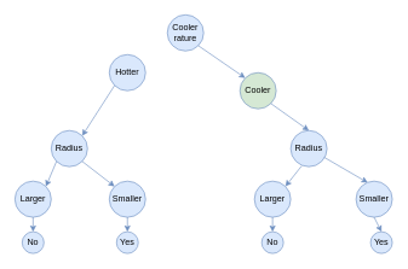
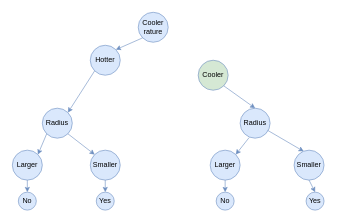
  <mxCell id="0" />
  <mxCell id="1" parent="0" />
  <mxCell id="2" value="Cooler&lt;br&gt;rature" style="ellipse;whiteSpace=wrap;html=1;aspect=fixed;fillColor=#dae8fc;strokeColor=#6c8ebf;" vertex="1" parent="1"><mxGeometry x="230" y="20" width="50" height="50" as="geometry" /></mxCell>
  <mxCell id="3" value="Cooler" style="ellipse;whiteSpace=wrap;html=1;aspect=fixed;fillColor=#d5e8d4;strokeColor=#6c8ebf;" vertex="1" parent="1"><mxGeometry x="330" y="100" width="50" height="50" as="geometry" /></mxCell>
  <mxCell id="4" value="Hotter" style="ellipse;whiteSpace=wrap;html=1;aspect=fixed;fillColor=#dae8fc;strokeColor=#6c8ebf;" vertex="1" parent="1"><mxGeometry x="150" y="75" width="50" height="50" as="geometry" /></mxCell>
  <mxCell id="5" value="Radius" style="ellipse;whiteSpace=wrap;html=1;aspect=fixed;fillColor=#dae8fc;strokeColor=#6c8ebf;" vertex="1" parent="1"><mxGeometry x="70" y="180" width="50" height="50" as="geometry" /></mxCell>
  <mxCell id="6" value="Radius" style="ellipse;whiteSpace=wrap;html=1;aspect=fixed;fillColor=#dae8fc;strokeColor=#6c8ebf;" vertex="1" parent="1"><mxGeometry x="400" y="180" width="50" height="50" as="geometry" /></mxCell>
  <mxCell id="7" value="Larger" style="ellipse;whiteSpace=wrap;html=1;aspect=fixed;fillColor=#dae8fc;strokeColor=#6c8ebf;" vertex="1" parent="1"><mxGeometry x="20" y="250" width="50" height="50" as="geometry" /></mxCell>
  <mxCell id="8" value="Smaller" style="ellipse;whiteSpace=wrap;html=1;aspect=fixed;fillColor=#dae8fc;strokeColor=#6c8ebf;" vertex="1" parent="1"><mxGeometry x="150" y="250" width="50" height="50" as="geometry" /></mxCell>
  <mxCell id="9" value="Larger" style="ellipse;whiteSpace=wrap;html=1;aspect=fixed;fillColor=#dae8fc;strokeColor=#6c8ebf;" vertex="1" parent="1"><mxGeometry x="350" y="250" width="50" height="50" as="geometry" /></mxCell>
  <mxCell id="10" value="Smaller" style="ellipse;whiteSpace=wrap;html=1;aspect=fixed;fillColor=#dae8fc;strokeColor=#6c8ebf;" vertex="1" parent="1"><mxGeometry x="490" y="250" width="50" height="50" as="geometry" /></mxCell>
+ <mxCell id="11" value="" style="endArrow=classic;html=1;rounded=0;exitX=0;exitY=1;exitDx=0;exitDy=0;entryX=1;entryY=0;entryDx=0;entryDy=0;fillColor=#dae8fc;strokeColor=#6c8ebf;" edge="1" parent="1" source="2" target="4"><mxGeometry width="50" height="50" relative="1" as="geometry"><mxPoint x="-30" y="100" as="sourcePoint" /><mxPoint x="20" y="50" as="targetPoint" /></mxGeometry></mxCell>
  <mxCell id="12" value="" style="endArrow=classic;html=1;rounded=0;exitX=0;exitY=1;exitDx=0;exitDy=0;entryX=1;entryY=0;entryDx=0;entryDy=0;fillColor=#dae8fc;strokeColor=#6c8ebf;" edge="1" parent="1" source="4" target="5"><mxGeometry width="50" height="50" relative="1" as="geometry"><mxPoint x="-120" y="220" as="sourcePoint" /><mxPoint x="-70" y="170" as="targetPoint" /></mxGeometry></mxCell>
  <mxCell id="13" value="" style="endArrow=classic;html=1;rounded=0;entryX=1;entryY=0;entryDx=0;entryDy=0;exitX=0;exitY=1;exitDx=0;exitDy=0;fillColor=#dae8fc;strokeColor=#6c8ebf;" edge="1" parent="1" source="5" target="7"><mxGeometry width="50" height="50" relative="1" as="geometry"><mxPoint x="-10" y="170" as="sourcePoint" /><mxPoint x="40" y="120" as="targetPoint" /></mxGeometry></mxCell>
  <mxCell id="14" value="" style="endArrow=classic;html=1;rounded=0;exitX=1;exitY=1;exitDx=0;exitDy=0;entryX=0;entryY=0;entryDx=0;entryDy=0;fillColor=#dae8fc;strokeColor=#6c8ebf;" edge="1" parent="1" source="5" target="8"><mxGeometry width="50" height="50" relative="1" as="geometry"><mxPoint x="110" y="350" as="sourcePoint" /><mxPoint x="160" y="300" as="targetPoint" /></mxGeometry></mxCell>
- <mxCell id="15" value="" style="endArrow=classic;html=1;rounded=0;exitX=1;exitY=1;exitDx=0;exitDy=0;entryX=0;entryY=0;entryDx=0;entryDy=0;fillColor=#dae8fc;strokeColor=#6c8ebf;" edge="1" parent="1" source="2" target="3"><mxGeometry width="50" height="50" relative="1" as="geometry"><mxPoint x="360" y="80" as="sourcePoint" /><mxPoint x="410" y="30" as="targetPoint" /></mxGeometry></mxCell>
  <mxCell id="16" value="" style="endArrow=classic;html=1;rounded=0;exitX=1;exitY=1;exitDx=0;exitDy=0;entryX=0.5;entryY=0;entryDx=0;entryDy=0;fillColor=#dae8fc;strokeColor=#6c8ebf;" edge="1" parent="1" source="3" target="6"><mxGeometry width="50" height="50" relative="1" as="geometry"><mxPoint x="460" y="120" as="sourcePoint" /><mxPoint x="510" y="70" as="targetPoint" /></mxGeometry></mxCell>
  <mxCell id="17" value="" style="endArrow=classic;html=1;rounded=0;exitX=0.92;exitY=0.74;exitDx=0;exitDy=0;exitPerimeter=0;entryX=0.32;entryY=0.04;entryDx=0;entryDy=0;entryPerimeter=0;fillColor=#dae8fc;strokeColor=#6c8ebf;" edge="1" parent="1" source="6" target="10"><mxGeometry width="50" height="50" relative="1" as="geometry"><mxPoint x="470" y="160" as="sourcePoint" /><mxPoint x="520" y="110" as="targetPoint" /></mxGeometry></mxCell>
  <mxCell id="18" value="" style="endArrow=classic;html=1;rounded=0;exitX=0.3;exitY=0.98;exitDx=0;exitDy=0;exitPerimeter=0;entryX=1;entryY=0;entryDx=0;entryDy=0;fillColor=#dae8fc;strokeColor=#6c8ebf;" edge="1" parent="1" source="6" target="9"><mxGeometry width="50" height="50" relative="1" as="geometry"><mxPoint x="320" y="290" as="sourcePoint" /><mxPoint x="370" y="240" as="targetPoint" /></mxGeometry></mxCell>
  <mxCell id="19" value="No" style="ellipse;whiteSpace=wrap;html=1;aspect=fixed;fillColor=#dae8fc;strokeColor=#6c8ebf;" vertex="1" parent="1"><mxGeometry x="30" y="320" width="30" height="30" as="geometry" /></mxCell>
  <mxCell id="20" value="Yes" style="ellipse;whiteSpace=wrap;html=1;aspect=fixed;fillColor=#dae8fc;strokeColor=#6c8ebf;" vertex="1" parent="1"><mxGeometry x="160" y="320" width="30" height="30" as="geometry" /></mxCell>
  <mxCell id="21" value="No" style="ellipse;whiteSpace=wrap;html=1;aspect=fixed;fillColor=#dae8fc;strokeColor=#6c8ebf;" vertex="1" parent="1"><mxGeometry x="360" y="320" width="30" height="30" as="geometry" /></mxCell>
  <mxCell id="22" value="Yes" style="ellipse;whiteSpace=wrap;html=1;aspect=fixed;fillColor=#dae8fc;strokeColor=#6c8ebf;" vertex="1" parent="1"><mxGeometry x="510" y="320" width="30" height="30" as="geometry" /></mxCell>
  <mxCell id="23" value="" style="endArrow=classic;html=1;rounded=0;exitX=0.5;exitY=1;exitDx=0;exitDy=0;fillColor=#dae8fc;strokeColor=#6c8ebf;" edge="1" parent="1" source="7" target="19"><mxGeometry width="50" height="50" relative="1" as="geometry"><mxPoint x="70" y="420" as="sourcePoint" /><mxPoint x="120" y="370" as="targetPoint" /></mxGeometry></mxCell>
  <mxCell id="24" value="" style="endArrow=classic;html=1;rounded=0;exitX=0.5;exitY=1;exitDx=0;exitDy=0;entryX=0.5;entryY=0;entryDx=0;entryDy=0;fillColor=#dae8fc;strokeColor=#6c8ebf;" edge="1" parent="1" source="8" target="20"><mxGeometry width="50" height="50" relative="1" as="geometry"><mxPoint x="260" y="350" as="sourcePoint" /><mxPoint x="310" y="300" as="targetPoint" /></mxGeometry></mxCell>
  <mxCell id="25" value="" style="endArrow=classic;html=1;rounded=0;exitX=0.5;exitY=1;exitDx=0;exitDy=0;entryX=0.5;entryY=0;entryDx=0;entryDy=0;fillColor=#dae8fc;strokeColor=#6c8ebf;" edge="1" parent="1" source="9" target="21"><mxGeometry width="50" height="50" relative="1" as="geometry"><mxPoint x="310" y="360" as="sourcePoint" /><mxPoint x="360" y="310" as="targetPoint" /></mxGeometry></mxCell>
  <mxCell id="26" value="" style="endArrow=classic;html=1;rounded=0;exitX=0.5;exitY=1;exitDx=0;exitDy=0;entryX=0.5;entryY=0;entryDx=0;entryDy=0;fillColor=#dae8fc;strokeColor=#6c8ebf;" edge="1" parent="1" source="10" target="22"><mxGeometry width="50" height="50" relative="1" as="geometry"><mxPoint x="460" y="370" as="sourcePoint" /><mxPoint x="510" y="320" as="targetPoint" /></mxGeometry></mxCell>
